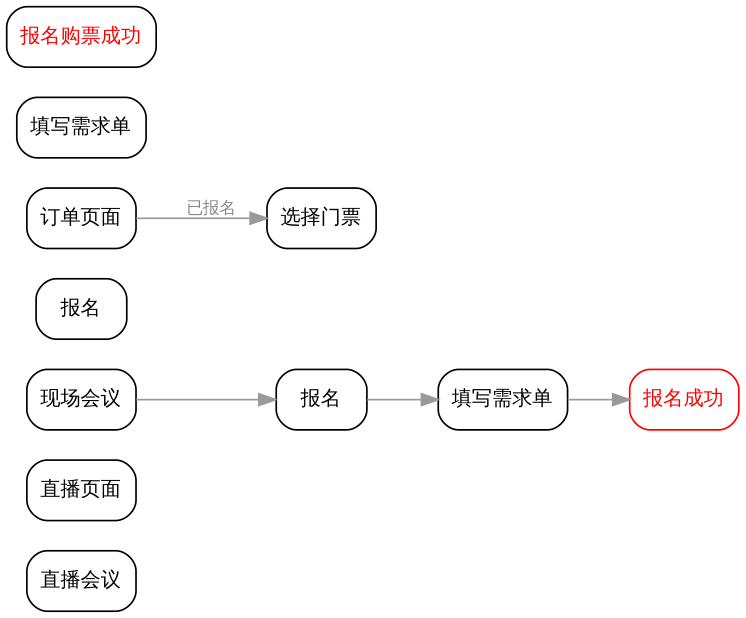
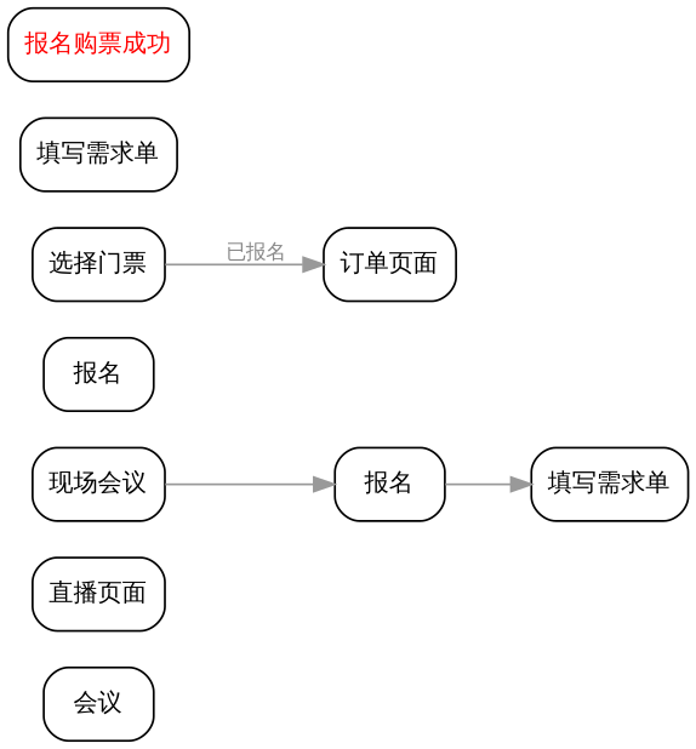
  digraph {
    rankdir=LR
    node [color=black fontcolor=black fontname=FangSong fontsize=12 shape=box style=rounded]
    edge [color="#999999" fontcolor="#888888" fontname=FangSong fontsize=10]
-   n2 [label="直播会议"]
+   n1 [label="会议"]
    n3 [label="直播页面"]
    n4 [label="现场会议"]
    n5 [label="报名"]
    n6 [label="填写需求单"]
-   n7 [color=red fontcolor=red label="报名成功"]
    n8 [label="报名"]
    n9 [label="选择门票"]
    n10 [label="订单页面"]
    n11 [label="填写需求单"]
    n12 [fontcolor=red label="报名购票成功"]
    n4 -> n5
    n5 -> n6
-   n6 -> n7
-   n10 -> n9 [label="已报名"]
+   n9 -> n10 [label="已报名"]
  }
